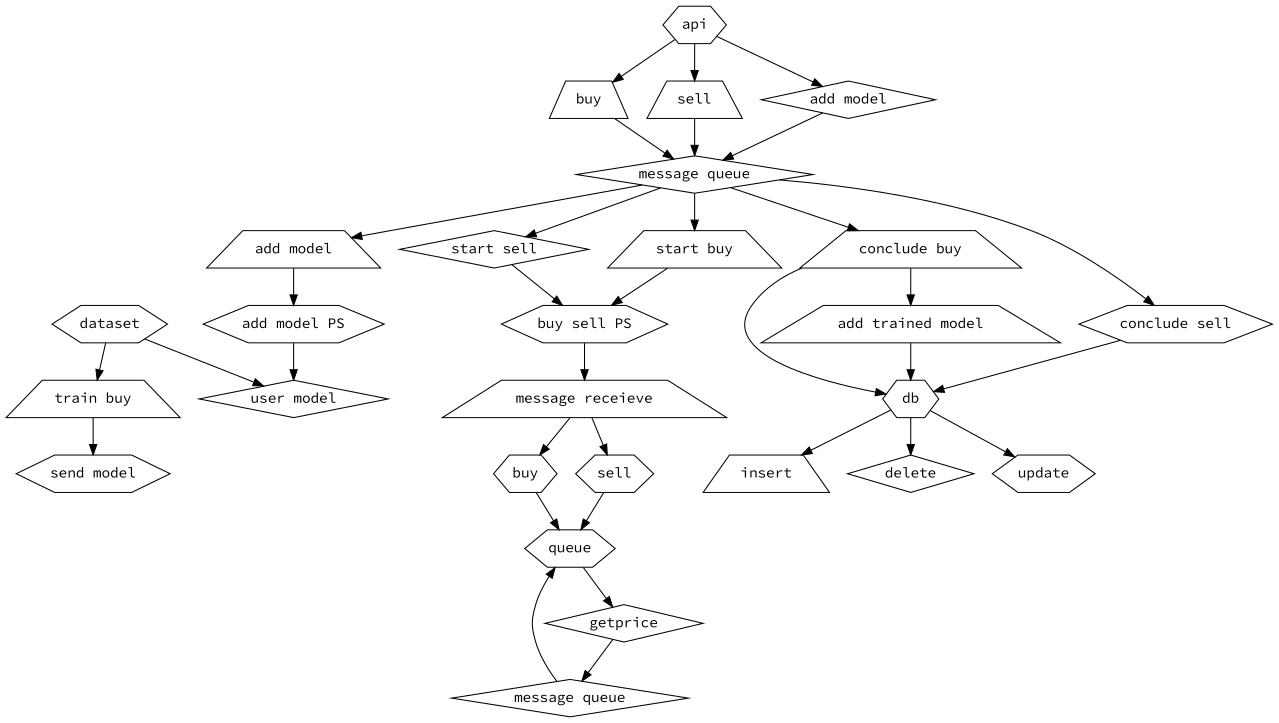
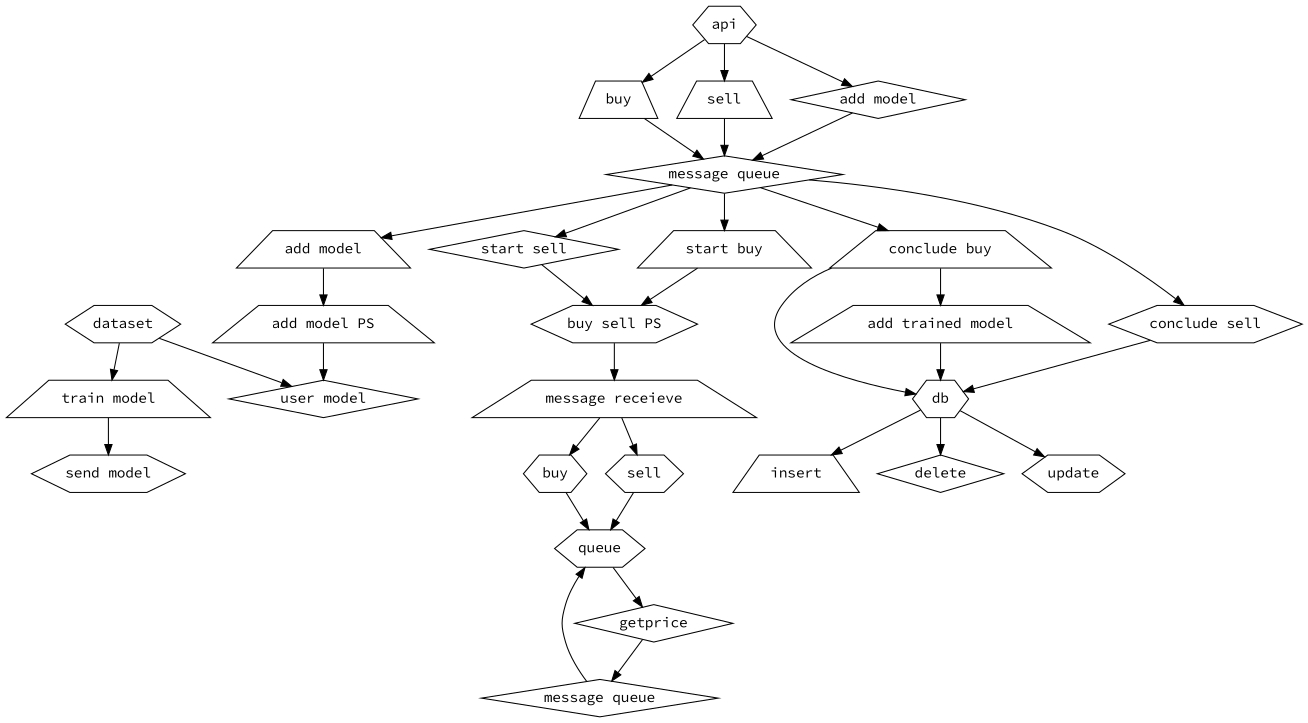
  digraph {
    fontname="Source Code Pro"
    splines=TRUE
    node [fontname="Source Code Pro" shape=hexagon]
    edge [fontname="Source Code Pro"]
    db
    insert [shape=trapezium]
    delete [shape=diamond]
    update
    api
    n6 [label="add trained model" shape=trapezium]
    n7 [label="start buy" shape=trapezium]
    n8 [label="buy sell PS"]
    n9 [label="start sell" shape=diamond]
    n10 [label="add model" shape=trapezium]
-   n11 [label="add model PS"]
+   n11 [label="add model PS" shape=trapezium]
    n12 [label="message queue" shape=diamond]
    n13 [label="conclude buy" shape=trapezium]
    n14 [label="conclude sell"]
    n15 [label=buy shape=trapezium]
    n16 [label=sell shape=trapezium]
    n17 [label="add model" shape=diamond]
    n18 [label="message receieve" shape=trapezium]
    buy
    sell
    n21 [label="message queue" shape=diamond]
    queue
    getprice [shape=diamond]
    n24 [label="user model" shape=diamond]
    n25 [label=dataset]
-   n26 [label="train buy" shape=trapezium]
+   n26 [label="train model" shape=trapezium]
    "send model"
    subgraph sub_1 {
      n15
      n16
      n17
      subgraph sub_2 {
        db
        insert
        delete
        update
        api
        n6
        n7
        n8
        n9
        n10
        n11
        n12
        n13
        n14
      }
    }
    subgraph sub_3 {
      n8
      n18
      buy
      sell
      n21
      queue
      getprice
    }
    subgraph sub_4 {
      n11
      n24
      n25
      n26
      "send model"
    }
    db -> insert
    db -> delete
    db -> update
    api -> n15
    api -> n16
    api -> n17
    n6 -> db
    n7 -> n8
    n8 -> n18
    n9 -> n8
    n10 -> n11
    n11 -> n24
    n12 -> n7
    n12 -> n9
    n12 -> n10
    n12 -> n13
    n12 -> n14
    n13 -> db
    n13 -> n6
    n14 -> db
    n15 -> n12
    n16 -> n12
    n17 -> n12
    n18 -> buy
    n18 -> sell
    buy -> queue
    sell -> queue
    n21 -> queue
    queue -> getprice
    getprice -> n21
    n25 -> n24
    n25 -> n26
    n26 -> "send model"
  }
